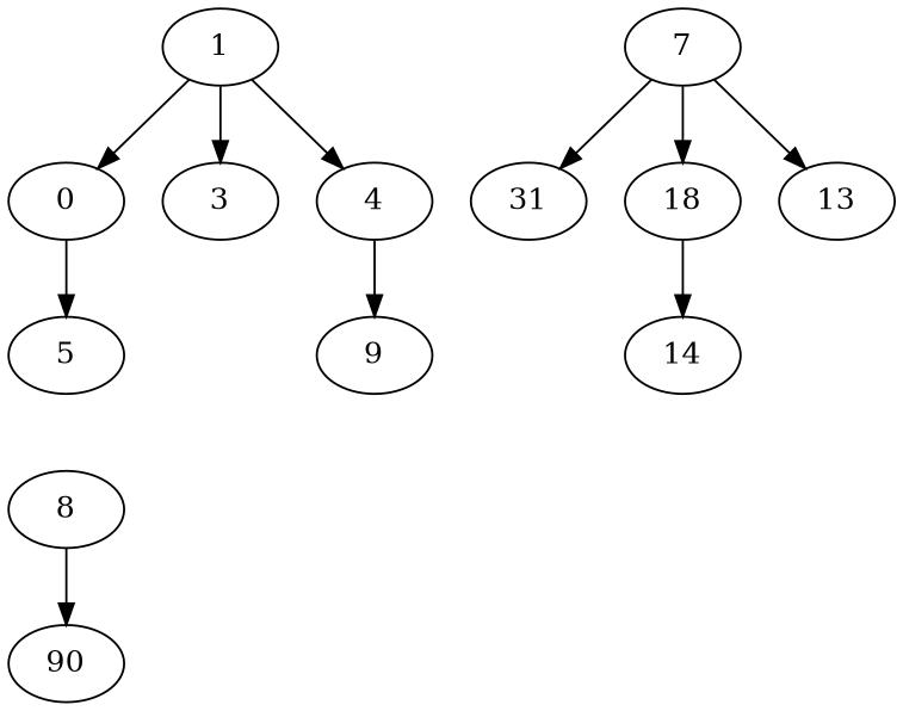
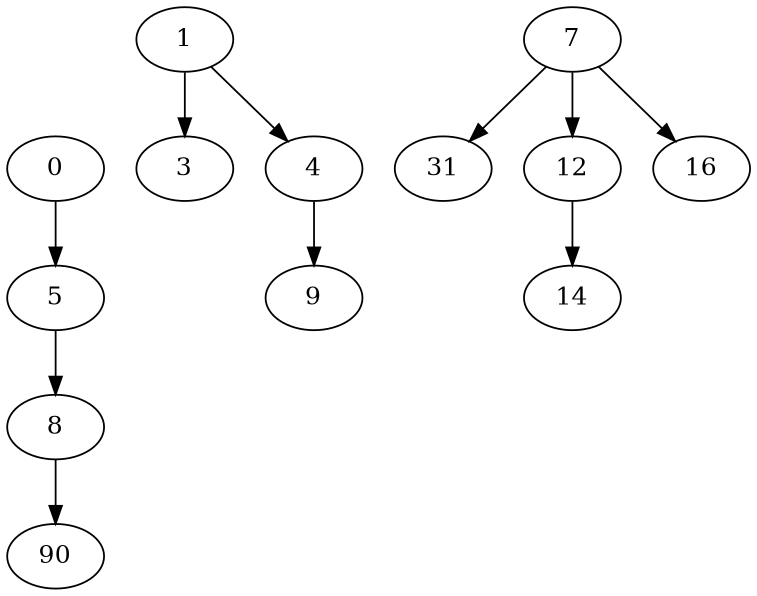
  digraph {
    fontname="DejaVu Serif"
    node [fontname="DejaVu Serif"]
    edge [fontname="DejaVu Serif"]
    1 [alpha=42.61]
    n2 [alpha=40.97 label=0]
    3 [alpha=29.36]
    4 [alpha=41.60]
    5 [alpha=32.28]
    9 [alpha=23.73]
    8 [alpha=24.08]
    7 [alpha=22.87]
    n9 [alpha=43.33 label=31]
-   12 [alpha=49.34 label=18]
-   13 [alpha=28.78]
+   12 [alpha=49.34]
+   13 [alpha=28.78 label=16]
    n12 [alpha=30.65 label=90]
    14 [alpha=23.56]
-   1 -> n2
    1 -> 3
    1 -> 4
    n2 -> 5
    4 -> 9
+   5 -> 8
    8 -> n12
    7 -> n9
    7 -> 12
    7 -> 13
    12 -> 14
  }
